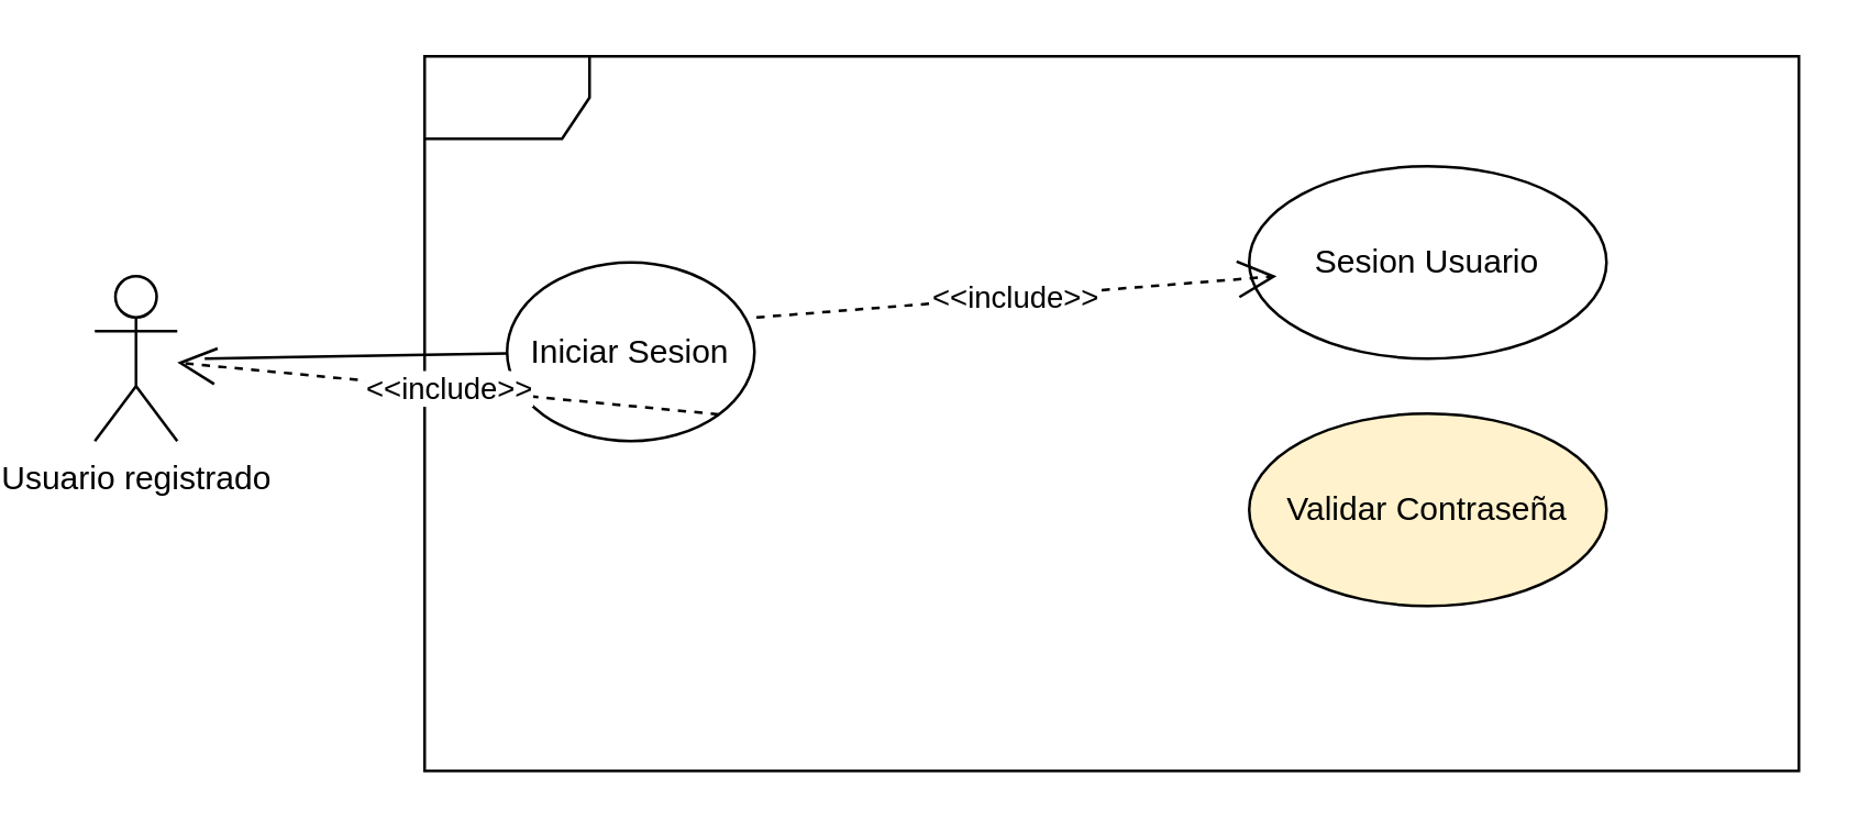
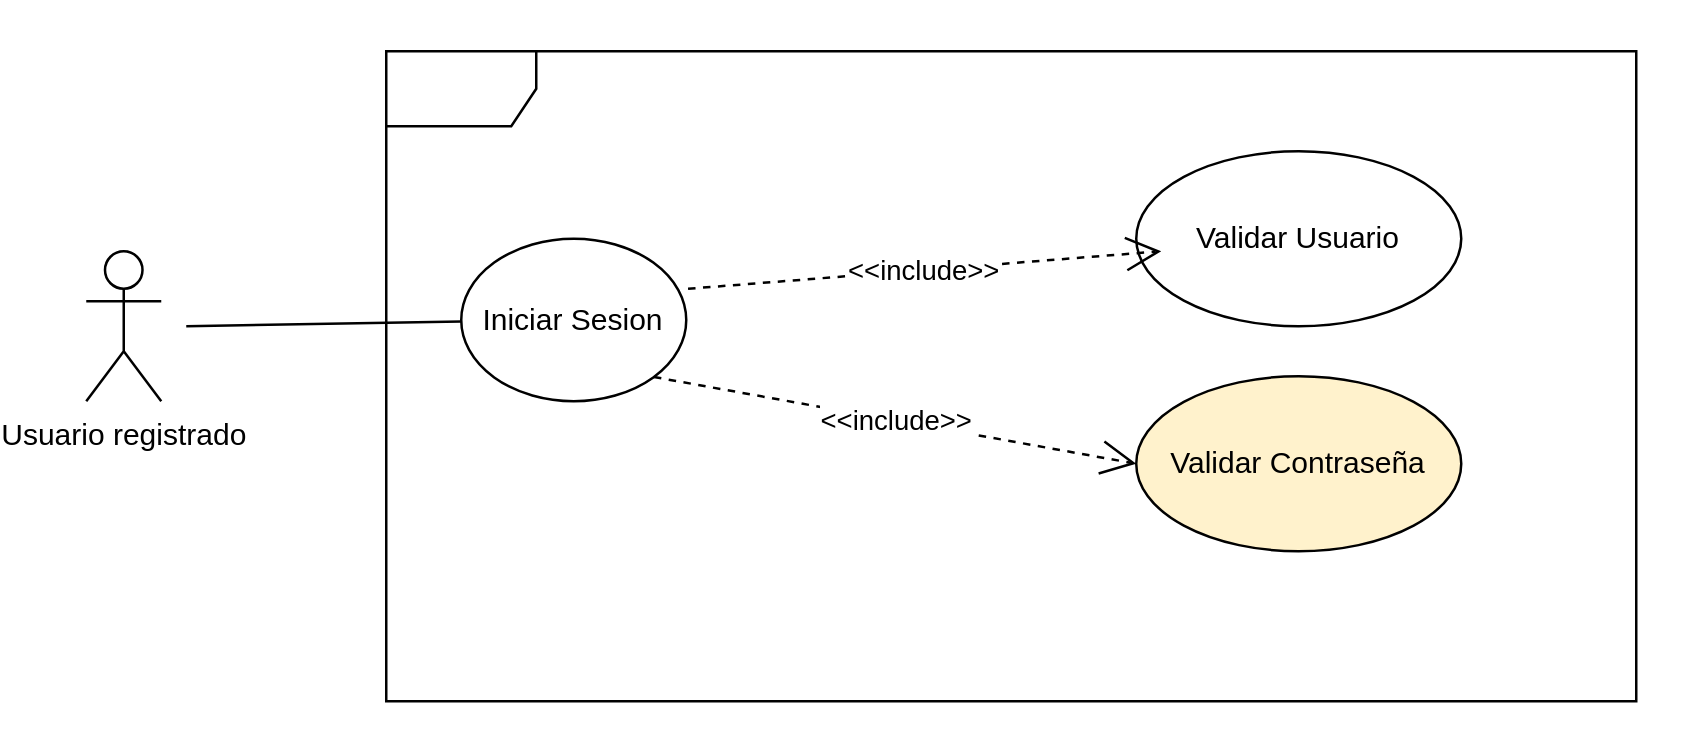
  <mxCell id="0" />
  <mxCell id="1" parent="0" />
  <mxCell id="2" value="Usuario registrado&lt;div&gt;&lt;br&gt;&lt;/div&gt;" style="shape=umlActor;verticalLabelPosition=bottom;verticalAlign=top;html=1;" parent="1" vertex="1"><mxGeometry x="20" y="100" width="30" height="60" as="geometry" /></mxCell>
  <mxCell id="3" value="&lt;div&gt;&lt;br&gt;&lt;/div&gt;&lt;div&gt;&lt;br&gt;&lt;/div&gt;" style="shape=umlFrame;whiteSpace=wrap;html=1;pointerEvents=0;" parent="1" vertex="1"><mxGeometry x="140" y="20" width="500" height="260" as="geometry" /></mxCell>
  <mxCell id="4" value="Iniciar Sesion" style="ellipse;whiteSpace=wrap;html=1;" parent="1" vertex="1"><mxGeometry x="170" y="95" width="90" height="65" as="geometry" /></mxCell>
- <mxCell id="5" value="Sesion Usuario" style="ellipse;whiteSpace=wrap;html=1;" parent="1" vertex="1"><mxGeometry x="440" y="60" width="130" height="70" as="geometry" /></mxCell>
+ <mxCell id="5" value="Validar Usuario" style="ellipse;whiteSpace=wrap;html=1;" parent="1" vertex="1"><mxGeometry x="440" y="60" width="130" height="70" as="geometry" /></mxCell>
  <mxCell id="6" value="Validar Contraseña" style="ellipse;whiteSpace=wrap;html=1;fillColor=#fff2cc;" parent="1" vertex="1"><mxGeometry x="440" y="150" width="130" height="70" as="geometry" /></mxCell>
  <mxCell id="7" value="&amp;lt;&amp;lt;include&amp;gt;&amp;gt;" style="endArrow=open;endSize=12;dashed=1;html=1;rounded=0;exitX=1.008;exitY=0.308;exitDx=0;exitDy=0;exitPerimeter=0;" parent="1" source="4" edge="1"><mxGeometry width="160" relative="1" as="geometry"><mxPoint x="290" y="100" as="sourcePoint" /><mxPoint x="450" y="100" as="targetPoint" /></mxGeometry></mxCell>
- <mxCell id="8" value="&amp;lt;&amp;lt;include&amp;gt;&amp;gt;" style="endArrow=open;endSize=12;dashed=1;html=1;rounded=0;exitX=1;exitY=1;exitDx=0;exitDy=0;" parent="1" source="4" target="2" edge="1"><mxGeometry width="160" relative="1" as="geometry"><mxPoint x="290" y="170" as="sourcePoint" /><mxPoint x="450" y="170" as="targetPoint" /></mxGeometry></mxCell>
+ <mxCell id="8" value="&amp;lt;&amp;lt;include&amp;gt;&amp;gt;" style="endArrow=open;endSize=12;dashed=1;html=1;rounded=0;entryX=0;entryY=0.5;entryDx=0;entryDy=0;exitX=1;exitY=1;exitDx=0;exitDy=0;" parent="1" source="4" target="6" edge="1"><mxGeometry width="160" relative="1" as="geometry"><mxPoint x="290" y="170" as="sourcePoint" /><mxPoint x="450" y="170" as="targetPoint" /></mxGeometry></mxCell>
  <mxCell id="9" value="" style="endArrow=none;html=1;rounded=0;" parent="1" target="4" edge="1"><mxGeometry relative="1" as="geometry"><mxPoint x="60" y="130" as="sourcePoint" /><mxPoint x="220" y="130" as="targetPoint" /></mxGeometry></mxCell>
